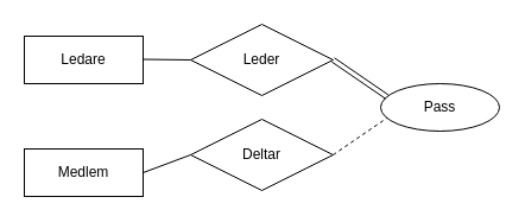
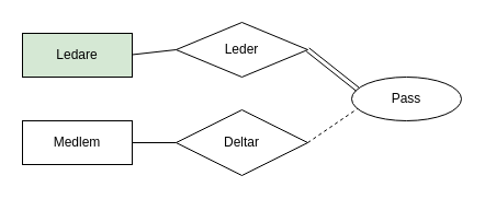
  <mxCell id="0" />
  <mxCell id="1" parent="0" />
- <mxCell id="2" value="Ledare" style="whiteSpace=wrap;html=1;align=center;" vertex="1" parent="1"><mxGeometry x="20" y="30" width="100" height="40" as="geometry" /></mxCell>
- <mxCell id="3" value="Medlem" style="whiteSpace=wrap;html=1;align=center;" vertex="1" parent="1"><mxGeometry x="20" y="125" width="100" height="40" as="geometry" /></mxCell>
+ <mxCell id="2" value="Ledare" style="whiteSpace=wrap;html=1;align=center;fillColor=#d5e8d4;" vertex="1" parent="1"><mxGeometry x="20" y="30" width="100" height="40" as="geometry" /></mxCell>
+ <mxCell id="3" value="Medlem" style="whiteSpace=wrap;html=1;align=center;" vertex="1" parent="1"><mxGeometry x="20" y="110" width="100" height="40" as="geometry" /></mxCell>
  <mxCell id="4" value="Pass" style="ellipse;whiteSpace=wrap;html=1;align=center;" vertex="1" parent="1"><mxGeometry x="320" y="70" width="100" height="40" as="geometry" /></mxCell>
  <mxCell id="5" value="" style="edgeStyle=none;shape=link;rounded=0;orthogonalLoop=1;jettySize=auto;html=1;exitX=1;exitY=0.5;exitDx=0;exitDy=0;entryX=0;entryY=0.25;entryDx=0;entryDy=0;" edge="1" parent="1" source="6" target="4"><mxGeometry relative="1" as="geometry" /></mxCell>
- <mxCell id="6" value="Leder" style="shape=rhombus;perimeter=rhombusPerimeter;whiteSpace=wrap;html=1;align=center;" vertex="1" parent="1"><mxGeometry x="160" y="20" width="120" height="60" as="geometry" /></mxCell>
+ <mxCell id="6" value="Leder" style="shape=rhombus;perimeter=rhombusPerimeter;whiteSpace=wrap;html=1;align=center;" vertex="1" parent="1"><mxGeometry x="160" y="20" width="120" height="50" as="geometry" /></mxCell>
  <mxCell id="7" value="Deltar" style="shape=rhombus;perimeter=rhombusPerimeter;whiteSpace=wrap;html=1;align=center;" vertex="1" parent="1"><mxGeometry x="160" y="100" width="120" height="60" as="geometry" /></mxCell>
  <mxCell id="8" value="" style="endArrow=none;html=1;rounded=0;entryX=0;entryY=0.5;entryDx=0;entryDy=0;" edge="1" parent="1" target="6"><mxGeometry relative="1" as="geometry"><mxPoint x="120" y="49.5" as="sourcePoint" /><mxPoint x="280" y="49.5" as="targetPoint" /></mxGeometry></mxCell>
  <mxCell id="9" value="" style="endArrow=none;html=1;rounded=0;exitX=1;exitY=0.5;exitDx=0;exitDy=0;" edge="1" parent="1" source="3"><mxGeometry relative="1" as="geometry"><mxPoint x="290" y="160" as="sourcePoint" /><mxPoint x="160" y="130" as="targetPoint" /></mxGeometry></mxCell>
  <mxCell id="10" value="" style="endArrow=none;html=1;rounded=0;exitX=1;exitY=0.5;exitDx=0;exitDy=0;entryX=0;entryY=0.75;entryDx=0;entryDy=0;dashed=1;" edge="1" parent="1" source="7" target="4"><mxGeometry relative="1" as="geometry"><mxPoint x="290" y="160" as="sourcePoint" /><mxPoint x="450" y="160" as="targetPoint" /></mxGeometry></mxCell>
